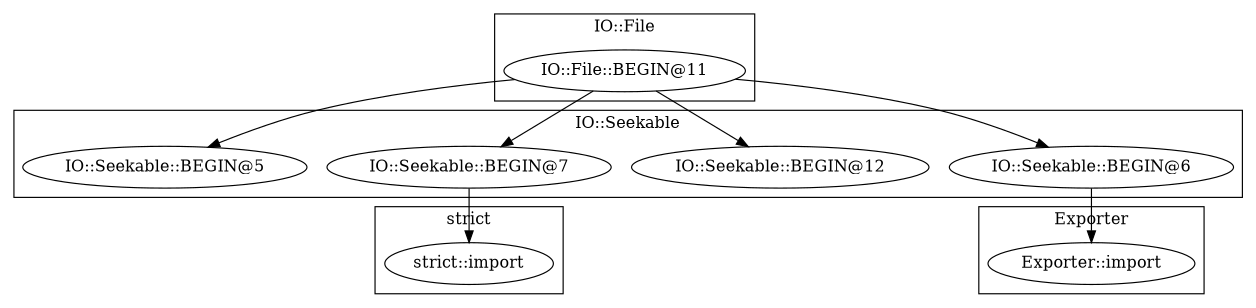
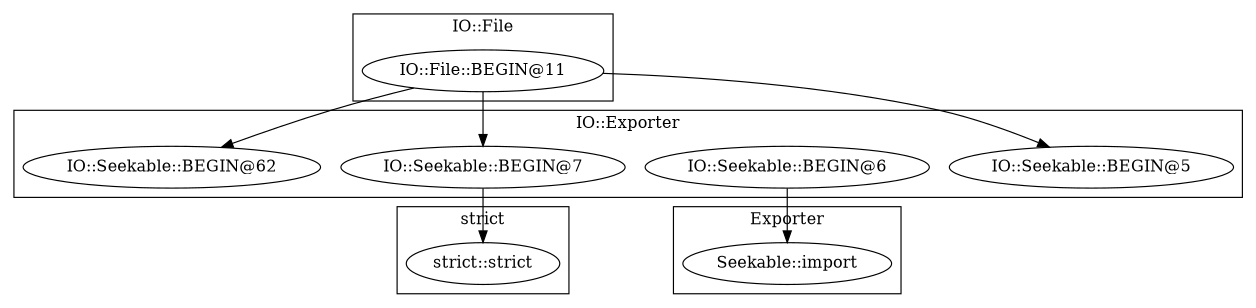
  digraph {
    "IO::Seekable::BEGIN@7"
-   "IO::Seekable::BEGIN@12"
+   "IO::Seekable::BEGIN@12" [label="IO::Seekable::BEGIN@62"]
    "IO::Seekable::BEGIN@6"
    "IO::Seekable::BEGIN@5"
-   "strict::import"
-   "Exporter::import"
+   "strict::import" [label="strict::strict"]
+   "Exporter::import" [label="Seekable::import"]
    "IO::File::BEGIN@11"
    subgraph cluster_1 {
-     label="IO::Seekable"
+     label="IO::Exporter"
      "IO::Seekable::BEGIN@7"
      "IO::Seekable::BEGIN@12"
      "IO::Seekable::BEGIN@6"
      "IO::Seekable::BEGIN@5"
    }
    subgraph cluster_2 {
      label="strict"
      "strict::import"
    }
    subgraph cluster_3 {
      label=Exporter
      "Exporter::import"
    }
    subgraph cluster_4 {
      label="IO::File"
      "IO::File::BEGIN@11"
    }
    "IO::Seekable::BEGIN@7" -> "strict::import"
    "IO::Seekable::BEGIN@6" -> "Exporter::import"
    "IO::File::BEGIN@11" -> "IO::Seekable::BEGIN@7"
    "IO::File::BEGIN@11" -> "IO::Seekable::BEGIN@12"
-   "IO::File::BEGIN@11" -> "IO::Seekable::BEGIN@6"
    "IO::File::BEGIN@11" -> "IO::Seekable::BEGIN@5"
  }
